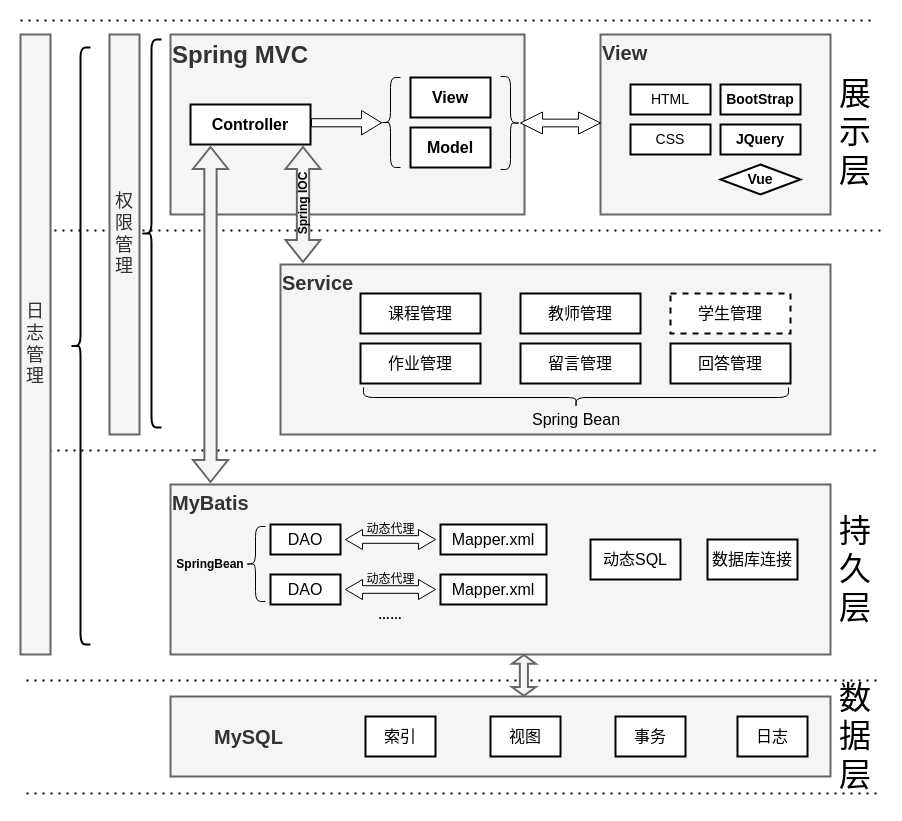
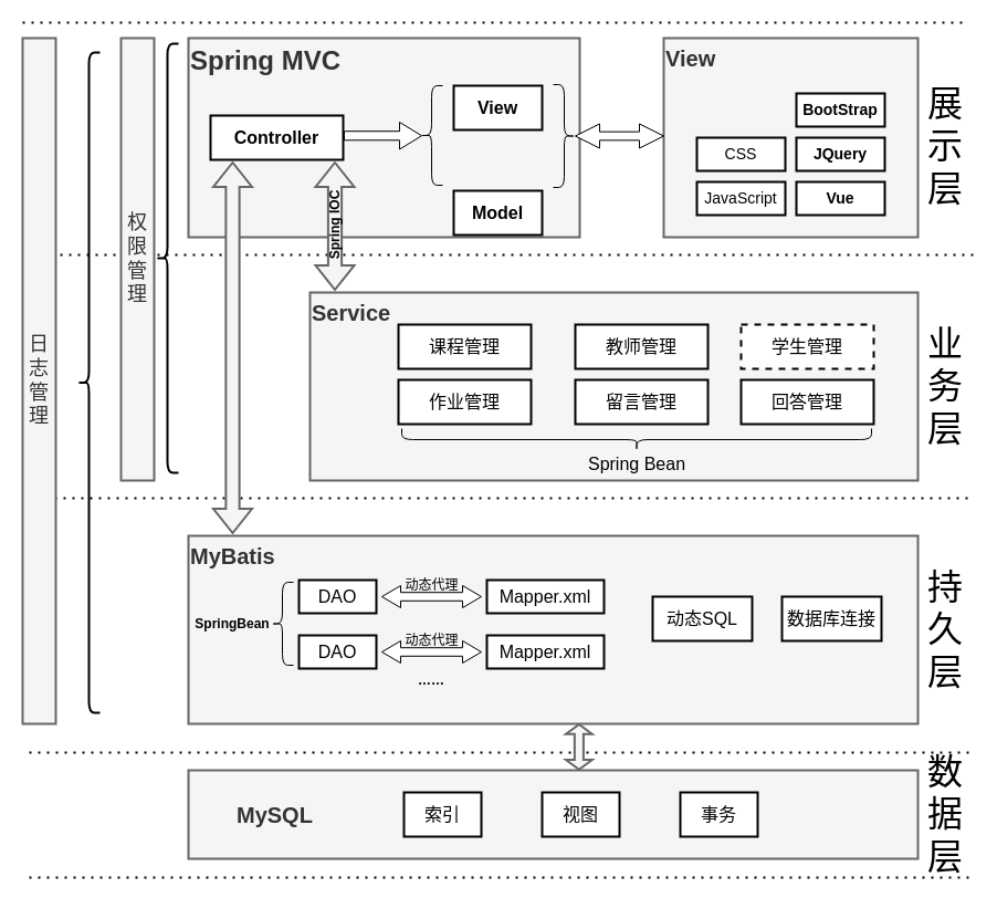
  <mxCell id="0" />
  <mxCell id="1" parent="0" />
  <mxCell id="2" value="" style="endArrow=none;dashed=1;html=1;dashPattern=1 3;strokeWidth=2;rounded=0;" parent="1" edge="1"><mxGeometry width="50" height="50" relative="1" as="geometry"><mxPoint x="25" y="450" as="sourcePoint" /><mxPoint x="875" y="450" as="targetPoint" /></mxGeometry></mxCell>
  <mxCell id="3" value="" style="endArrow=none;dashed=1;html=1;dashPattern=1 3;strokeWidth=2;rounded=0;" parent="1" edge="1"><mxGeometry width="50" height="50" relative="1" as="geometry"><mxPoint x="30" y="230" as="sourcePoint" /><mxPoint x="880" y="230" as="targetPoint" /></mxGeometry></mxCell>
  <mxCell id="4" value="" style="endArrow=none;dashed=1;html=1;dashPattern=1 3;strokeWidth=2;rounded=0;" parent="1" edge="1"><mxGeometry width="50" height="50" relative="1" as="geometry"><mxPoint x="20" y="20" as="sourcePoint" /><mxPoint x="870" y="20" as="targetPoint" /></mxGeometry></mxCell>
  <mxCell id="5" value="展示层" style="text;html=1;strokeColor=none;fillColor=none;align=center;verticalAlign=middle;whiteSpace=wrap;rounded=0;fontSize=32;horizontal=1;fontStyle=0" parent="1" vertex="1"><mxGeometry x="840" y="69" width="30" height="125" as="geometry" /></mxCell>
  <mxCell id="6" value="View" style="rounded=0;whiteSpace=wrap;html=1;fontSize=20;fillColor=#f5f5f5;fontColor=#333333;strokeColor=#666666;verticalAlign=top;align=left;fontStyle=1;strokeWidth=2;" parent="1" vertex="1"><mxGeometry x="600" y="34" width="230" height="180" as="geometry" /></mxCell>
  <mxCell id="7" value="" style="group;fontStyle=1;strokeWidth=1;" parent="1" vertex="1" connectable="0"><mxGeometry x="630" y="84" width="170" height="110" as="geometry" /></mxCell>
- <mxCell id="8" value="HTML" style="rounded=0;whiteSpace=wrap;html=1;fontSize=14;strokeWidth=2;" parent="7" vertex="1"><mxGeometry width="80" height="30" as="geometry" /></mxCell>
  <mxCell id="9" value="CSS" style="rounded=0;whiteSpace=wrap;html=1;fontSize=14;strokeWidth=2;" parent="7" vertex="1"><mxGeometry y="40" width="80" height="30" as="geometry" /></mxCell>
+ <mxCell id="10" value="JavaScript" style="rounded=0;whiteSpace=wrap;html=1;fontSize=14;strokeWidth=2;" parent="7" vertex="1"><mxGeometry y="80" width="80" height="30" as="geometry" /></mxCell>
  <mxCell id="11" value="BootStrap" style="rounded=0;whiteSpace=wrap;html=1;fontSize=14;fontStyle=1;strokeWidth=2;" parent="7" vertex="1"><mxGeometry x="90" width="80" height="30" as="geometry" /></mxCell>
  <mxCell id="12" value="JQuery" style="rounded=0;whiteSpace=wrap;html=1;fontSize=14;fontStyle=1;strokeWidth=2;" parent="7" vertex="1"><mxGeometry x="90" y="40" width="80" height="30" as="geometry" /></mxCell>
- <mxCell id="13" value="Vue" style="rhombus;whiteSpace=wrap;html=1;fontSize=14;fontStyle=1;strokeWidth=2;" parent="7" vertex="1"><mxGeometry x="90" y="80" width="80" height="30" as="geometry" /></mxCell>
+ <mxCell id="13" value="Vue" style="rounded=0;whiteSpace=wrap;html=1;fontSize=14;fontStyle=1;strokeWidth=2;" parent="7" vertex="1"><mxGeometry x="90" y="80" width="80" height="30" as="geometry" /></mxCell>
  <mxCell id="14" value="Spring MVC" style="rounded=0;whiteSpace=wrap;html=1;fontSize=24;fillColor=#f5f5f5;fontColor=#333333;strokeColor=#666666;verticalAlign=top;align=left;fontStyle=1;strokeWidth=2;" parent="1" vertex="1"><mxGeometry x="170" y="34" width="354" height="180" as="geometry" /></mxCell>
  <mxCell id="15" value="Controller" style="rounded=0;whiteSpace=wrap;html=1;fontSize=16;fontStyle=1;strokeWidth=2;" parent="1" vertex="1"><mxGeometry x="190" y="104" width="120" height="40" as="geometry" /></mxCell>
  <mxCell id="16" value="View" style="rounded=0;whiteSpace=wrap;html=1;fontSize=16;strokeWidth=2;fontStyle=1" parent="1" vertex="1"><mxGeometry x="410" y="77" width="80" height="40" as="geometry" /></mxCell>
- <mxCell id="17" value="Model" style="rounded=0;whiteSpace=wrap;html=1;fontSize=16;strokeWidth=2;fontStyle=1" parent="1" vertex="1"><mxGeometry x="410" y="127" width="80" height="40" as="geometry" /></mxCell>
+ <mxCell id="17" value="Model" style="rounded=0;whiteSpace=wrap;html=1;fontSize=16;strokeWidth=2;fontStyle=1" parent="1" vertex="1"><mxGeometry x="410" y="172" width="80" height="40" as="geometry" /></mxCell>
  <mxCell id="18" value="" style="shape=curlyBracket;whiteSpace=wrap;html=1;rounded=1;fontSize=16;strokeWidth=1;" parent="1" vertex="1"><mxGeometry x="380" y="77" width="20" height="90" as="geometry" /></mxCell>
  <mxCell id="19" value="" style="shape=curlyBracket;whiteSpace=wrap;html=1;rounded=1;flipH=1;fontSize=16;strokeWidth=1;" parent="1" vertex="1"><mxGeometry x="500" y="76" width="20" height="93" as="geometry" /></mxCell>
  <mxCell id="20" value="" style="html=1;shadow=0;dashed=0;align=center;verticalAlign=middle;shape=mxgraph.arrows2.arrow;dy=0.67;dx=20;notch=0;fontSize=16;strokeWidth=1;" parent="1" vertex="1"><mxGeometry x="311" y="110" width="70" height="24.5" as="geometry" /></mxCell>
  <mxCell id="21" value="" style="html=1;shadow=0;dashed=0;align=center;verticalAlign=middle;shape=mxgraph.arrows2.twoWayArrow;dy=0.65;dx=22;fontSize=16;strokeWidth=1;" parent="1" vertex="1"><mxGeometry x="520" y="111.5" width="80" height="22" as="geometry" /></mxCell>
  <mxCell id="22" value="权限管理" style="rounded=0;whiteSpace=wrap;html=1;fontSize=18;strokeWidth=2;fillColor=#f5f5f5;fontColor=#333333;strokeColor=#666666;" parent="1" vertex="1"><mxGeometry x="109" y="34" width="30" height="400" as="geometry" /></mxCell>
  <mxCell id="23" value="日志管理" style="rounded=0;whiteSpace=wrap;html=1;fontSize=18;strokeWidth=2;fillColor=#f5f5f5;fontColor=#333333;strokeColor=#666666;" parent="1" vertex="1"><mxGeometry x="20" y="34" width="30" height="620" as="geometry" /></mxCell>
  <mxCell id="24" value="Service" style="rounded=0;whiteSpace=wrap;html=1;fontSize=20;strokeWidth=2;fillColor=#f5f5f5;fontColor=#333333;strokeColor=#666666;fontStyle=1;verticalAlign=top;align=left;" parent="1" vertex="1"><mxGeometry x="280" y="264" width="550" height="170" as="geometry" /></mxCell>
  <mxCell id="25" value="" style="group" parent="1" vertex="1" connectable="0"><mxGeometry x="360" y="293" width="430" height="141" as="geometry" /></mxCell>
  <mxCell id="26" value="课程管理" style="rounded=0;whiteSpace=wrap;html=1;fontSize=16;strokeWidth=2;" parent="25" vertex="1"><mxGeometry width="120" height="40" as="geometry" /></mxCell>
  <mxCell id="27" value="作业管理" style="rounded=0;whiteSpace=wrap;html=1;fontSize=16;strokeWidth=2;" parent="25" vertex="1"><mxGeometry y="50" width="120" height="40" as="geometry" /></mxCell>
  <mxCell id="28" value="学生管理" style="rounded=0;whiteSpace=wrap;html=1;fontSize=16;strokeWidth=2;dashed=1;" parent="25" vertex="1"><mxGeometry x="310" width="120" height="40" as="geometry" /></mxCell>
  <mxCell id="29" value="教师管理" style="rounded=0;whiteSpace=wrap;html=1;fontSize=16;strokeWidth=2;" parent="25" vertex="1"><mxGeometry x="160" width="120" height="40" as="geometry" /></mxCell>
  <mxCell id="30" value="留言管理" style="rounded=0;whiteSpace=wrap;html=1;fontSize=16;strokeWidth=2;" parent="25" vertex="1"><mxGeometry x="160" y="50" width="120" height="40" as="geometry" /></mxCell>
  <mxCell id="31" value="回答管理" style="rounded=0;whiteSpace=wrap;html=1;fontSize=16;strokeWidth=2;fontStyle=0" parent="25" vertex="1"><mxGeometry x="310" y="50" width="120" height="40" as="geometry" /></mxCell>
  <mxCell id="32" value="" style="shape=curlyBracket;whiteSpace=wrap;html=1;rounded=1;flipH=1;fontSize=16;strokeWidth=1;rotation=90;" parent="25" vertex="1"><mxGeometry x="205.5" y="-108.5" width="20" height="425" as="geometry" /></mxCell>
  <mxCell id="33" value="Spring Bean" style="text;html=1;strokeColor=none;fillColor=none;align=center;verticalAlign=middle;whiteSpace=wrap;rounded=0;fontSize=16;" parent="25" vertex="1"><mxGeometry x="155.5" y="111" width="120" height="30" as="geometry" /></mxCell>
  <mxCell id="34" value="" style="shape=curlyBracket;whiteSpace=wrap;html=1;rounded=1;fontFamily=宋体;fontSize=18;strokeWidth=2;" parent="1" vertex="1"><mxGeometry x="141" y="39" width="20" height="388" as="geometry" /></mxCell>
  <mxCell id="35" value="MyBatis" style="rounded=0;whiteSpace=wrap;html=1;fontFamily=Helvetica;fontSize=20;strokeWidth=2;fillColor=#f5f5f5;fontColor=#333333;strokeColor=#666666;align=left;verticalAlign=top;fontStyle=1" parent="1" vertex="1"><mxGeometry x="170" y="484" width="660" height="170" as="geometry" /></mxCell>
  <mxCell id="36" value="DAO" style="rounded=0;whiteSpace=wrap;html=1;fontFamily=Helvetica;fontSize=16;strokeWidth=2;fontStyle=0" parent="1" vertex="1"><mxGeometry x="270" y="524" width="70" height="30" as="geometry" /></mxCell>
  <mxCell id="37" value="DAO" style="rounded=0;whiteSpace=wrap;html=1;fontFamily=Helvetica;fontSize=16;strokeWidth=2;fontStyle=0" parent="1" vertex="1"><mxGeometry x="270" y="574" width="70" height="30" as="geometry" /></mxCell>
  <mxCell id="38" value="Mapper.xml" style="rounded=0;whiteSpace=wrap;html=1;fontFamily=Helvetica;fontSize=16;strokeWidth=2;" parent="1" vertex="1"><mxGeometry x="440" y="524" width="106" height="30" as="geometry" /></mxCell>
  <mxCell id="39" value="Mapper.xml" style="rounded=0;whiteSpace=wrap;html=1;fontFamily=Helvetica;fontSize=16;strokeWidth=2;" parent="1" vertex="1"><mxGeometry x="440" y="574" width="106" height="30" as="geometry" /></mxCell>
  <mxCell id="40" value="动态代理" style="html=1;shadow=0;dashed=0;align=center;verticalAlign=top;shape=mxgraph.arrows2.twoWayArrow;dy=0.62;dx=17;fontFamily=Helvetica;fontSize=12;strokeWidth=1;labelPosition=center;verticalLabelPosition=top;spacing=8;" parent="1" vertex="1"><mxGeometry x="345" y="529" width="90" height="20" as="geometry" /></mxCell>
  <mxCell id="41" value="动态代理" style="html=1;shadow=0;dashed=0;align=center;verticalAlign=top;shape=mxgraph.arrows2.twoWayArrow;dy=0.62;dx=17;fontFamily=Helvetica;fontSize=12;strokeWidth=1;labelPosition=center;verticalLabelPosition=top;spacing=8;" parent="1" vertex="1"><mxGeometry x="345" y="579" width="90" height="20" as="geometry" /></mxCell>
  <mxCell id="42" value="……" style="text;html=1;strokeColor=none;fillColor=none;align=center;verticalAlign=middle;whiteSpace=wrap;rounded=0;fontFamily=Helvetica;fontSize=12;fontStyle=1" parent="1" vertex="1"><mxGeometry x="360" y="610" width="60" height="10" as="geometry" /></mxCell>
  <mxCell id="43" value="动态SQL" style="rounded=0;whiteSpace=wrap;html=1;fontFamily=Helvetica;fontSize=16;strokeWidth=2;" parent="1" vertex="1"><mxGeometry x="590" y="539" width="90" height="40" as="geometry" /></mxCell>
  <mxCell id="44" value="数据库连接" style="rounded=0;whiteSpace=wrap;html=1;fontFamily=Helvetica;fontSize=16;strokeWidth=2;" parent="1" vertex="1"><mxGeometry x="707" y="539" width="90" height="40" as="geometry" /></mxCell>
  <mxCell id="45" value="" style="shape=curlyBracket;whiteSpace=wrap;html=1;rounded=1;fontFamily=Helvetica;fontSize=16;strokeWidth=1;" parent="1" vertex="1"><mxGeometry x="245" y="526" width="20" height="75" as="geometry" /></mxCell>
  <mxCell id="46" value="SpringBean" style="text;html=1;strokeColor=none;fillColor=none;align=center;verticalAlign=middle;whiteSpace=wrap;rounded=0;fontFamily=Helvetica;fontSize=12;fontStyle=1" parent="1" vertex="1"><mxGeometry x="180" y="548.5" width="60" height="30" as="geometry" /></mxCell>
  <mxCell id="47" value="" style="html=1;shadow=0;dashed=0;align=center;verticalAlign=middle;shape=mxgraph.arrows2.twoWayArrow;dy=0.65;dx=22;fontFamily=Helvetica;fontSize=12;strokeWidth=2;rotation=90;fillColor=#f5f5f5;fontColor=#333333;strokeColor=#666666;" parent="1" vertex="1"><mxGeometry x="42.5" y="296.5" width="335" height="35" as="geometry" /></mxCell>
  <mxCell id="48" value="Spring IOC" style="html=1;shadow=0;dashed=0;align=center;verticalAlign=middle;shape=mxgraph.arrows2.twoWayArrow;dy=0.65;dx=22;fontFamily=Helvetica;fontSize=12;strokeWidth=2;rotation=270;fillColor=#f5f5f5;fontColor=#000000;strokeColor=#666666;fontStyle=1" parent="1" vertex="1"><mxGeometry x="245" y="186.5" width="115" height="35" as="geometry" /></mxCell>
+ <mxCell id="49" value="业务层" style="text;html=1;strokeColor=none;fillColor=none;align=center;verticalAlign=middle;whiteSpace=wrap;rounded=0;fontSize=32;horizontal=1;fontStyle=0" parent="1" vertex="1"><mxGeometry x="840" y="286.5" width="30" height="125" as="geometry" /></mxCell>
  <mxCell id="50" value="持久层" style="text;html=1;strokeColor=none;fillColor=none;align=center;verticalAlign=middle;whiteSpace=wrap;rounded=0;fontSize=32;horizontal=1;fontStyle=0" parent="1" vertex="1"><mxGeometry x="840" y="506.5" width="30" height="125" as="geometry" /></mxCell>
  <mxCell id="51" value="" style="endArrow=none;dashed=1;html=1;dashPattern=1 3;strokeWidth=2;rounded=0;" parent="1" edge="1"><mxGeometry width="50" height="50" relative="1" as="geometry"><mxPoint x="26" y="680" as="sourcePoint" /><mxPoint x="876" y="680" as="targetPoint" /></mxGeometry></mxCell>
  <mxCell id="52" value="" style="shape=curlyBracket;whiteSpace=wrap;html=1;rounded=1;fontFamily=Helvetica;fontSize=32;fontColor=#000000;strokeWidth=2;" parent="1" vertex="1"><mxGeometry x="70" y="47" width="20" height="597" as="geometry" /></mxCell>
  <mxCell id="53" value="" style="endArrow=none;dashed=1;html=1;dashPattern=1 3;strokeWidth=2;rounded=0;" parent="1" edge="1"><mxGeometry width="50" height="50" relative="1" as="geometry"><mxPoint x="26" y="793" as="sourcePoint" /><mxPoint x="876" y="793" as="targetPoint" /></mxGeometry></mxCell>
  <mxCell id="54" value="MySQL" style="rounded=0;whiteSpace=wrap;html=1;fontFamily=Helvetica;fontSize=20;fontColor=#333333;strokeWidth=2;fillColor=#f5f5f5;strokeColor=#666666;fontStyle=1;align=left;verticalAlign=middle;spacingLeft=42;" parent="1" vertex="1"><mxGeometry x="170" y="696" width="660" height="80" as="geometry" /></mxCell>
  <mxCell id="55" value="索引" style="rounded=0;whiteSpace=wrap;html=1;fontFamily=Helvetica;fontSize=16;fontColor=#000000;strokeWidth=2;" parent="1" vertex="1"><mxGeometry x="365" y="716" width="70" height="40" as="geometry" /></mxCell>
  <mxCell id="56" value="视图" style="rounded=0;whiteSpace=wrap;html=1;fontFamily=Helvetica;fontSize=16;fontColor=#000000;strokeWidth=2;" parent="1" vertex="1"><mxGeometry x="490" y="716" width="70" height="40" as="geometry" /></mxCell>
  <mxCell id="57" value="事务&lt;span style=&quot;color: rgba(0, 0, 0, 0); font-family: monospace; font-size: 0px; text-align: start;&quot;&gt;%3CmxGraphModel%3E%3Croot%3E%3CmxCell%20id%3D%220%22%2F%3E%3CmxCell%20id%3D%221%22%20parent%3D%220%22%2F%3E%3CmxCell%20id%3D%222%22%20value%3D%22%E7%B4%A2%E5%BC%95%22%20style%3D%22rounded%3D0%3BwhiteSpace%3Dwrap%3Bhtml%3D1%3BfontFamily%3DHelvetica%3BfontSize%3D16%3BfontColor%3D%23000000%3BstrokeWidth%3D2%3B%22%20vertex%3D%221%22%20parent%3D%221%22%3E%3CmxGeometry%20x%3D%22255%22%20y%3D%22810%22%20width%3D%2270%22%20height%3D%2240%22%20as%3D%22geometry%22%2F%3E%3C%2FmxCell%3E%3C%2Froot%3E%3C%2FmxGraphModel%3E&lt;/span&gt;" style="rounded=0;whiteSpace=wrap;html=1;fontFamily=Helvetica;fontSize=16;fontColor=#000000;strokeWidth=2;" parent="1" vertex="1"><mxGeometry x="615" y="716" width="70" height="40" as="geometry" /></mxCell>
- <mxCell id="58" value="日志" style="rounded=0;whiteSpace=wrap;html=1;fontFamily=Helvetica;fontSize=16;fontColor=#000000;strokeWidth=2;" parent="1" vertex="1"><mxGeometry x="737" y="716" width="70" height="40" as="geometry" /></mxCell>
  <mxCell id="59" value="数据层" style="text;html=1;strokeColor=none;fillColor=none;align=center;verticalAlign=middle;whiteSpace=wrap;rounded=0;fontSize=32;horizontal=1;fontStyle=0" parent="1" vertex="1"><mxGeometry x="840" y="673.5" width="30" height="125" as="geometry" /></mxCell>
  <mxCell id="60" value="" style="html=1;shadow=0;dashed=0;align=center;verticalAlign=middle;shape=mxgraph.arrows2.twoWayArrow;dy=0.66;dx=8.63;rotation=90;fillColor=#f5f5f5;fontColor=#333333;strokeColor=#666666;strokeWidth=2;" parent="1" vertex="1"><mxGeometry x="503" y="663" width="40.75" height="23.75" as="geometry" /></mxCell>
